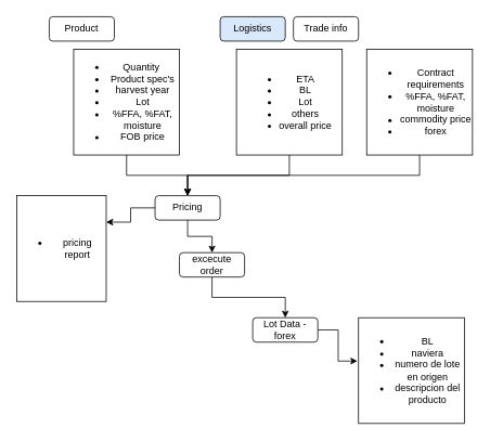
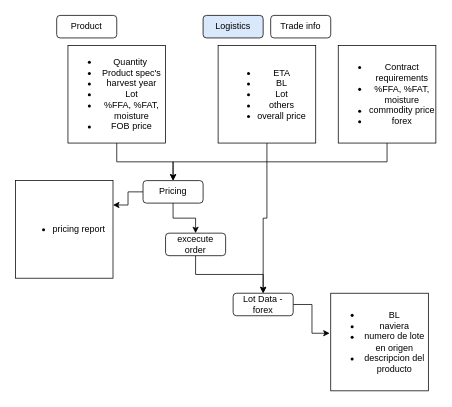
  <mxCell id="0" />
  <mxCell id="1" parent="0" />
  <mxCell id="2" value="Logistics" style="rounded=1;whiteSpace=wrap;html=1;fillColor=#dae8fc;" vertex="1" parent="1"><mxGeometry x="270" y="20" width="80" height="30" as="geometry" /></mxCell>
  <mxCell id="3" value="&lt;ul&gt;&lt;li&gt;BL&lt;/li&gt;&lt;li&gt;naviera&lt;/li&gt;&lt;li&gt;numero de lote en origen&lt;/li&gt;&lt;li&gt;descripcion del producto&lt;/li&gt;&lt;/ul&gt;" style="whiteSpace=wrap;html=1;aspect=fixed;" vertex="1" parent="1"><mxGeometry x="440" y="390" width="130" height="130" as="geometry" /></mxCell>
- <mxCell id="4" style="edgeStyle=orthogonalEdgeStyle;rounded=0;orthogonalLoop=1;jettySize=auto;html=1;exitX=0.5;exitY=1;exitDx=0;exitDy=0;entryX=0.5;entryY=0;entryDx=0;entryDy=0;" edge="1" parent="1" source="5" target="11"><mxGeometry relative="1" as="geometry" /></mxCell>
+ <mxCell id="4" style="edgeStyle=orthogonalEdgeStyle;rounded=0;orthogonalLoop=1;jettySize=auto;html=1;exitX=0.5;exitY=1;exitDx=0;exitDy=0;" edge="1" parent="1" source="5" target="13"><mxGeometry relative="1" as="geometry" /></mxCell>
  <mxCell id="5" value="&lt;ul&gt;&lt;li&gt;ETA&lt;/li&gt;&lt;li&gt;BL&lt;/li&gt;&lt;li&gt;Lot&lt;/li&gt;&lt;li&gt;others&lt;/li&gt;&lt;li&gt;overall price&lt;/li&gt;&lt;/ul&gt;" style="whiteSpace=wrap;html=1;aspect=fixed;" vertex="1" parent="1"><mxGeometry x="290" y="60" width="130" height="130" as="geometry" /></mxCell>
  <mxCell id="6" value="Trade info" style="rounded=1;whiteSpace=wrap;html=1;" vertex="1" parent="1"><mxGeometry x="360" y="20" width="80" height="30" as="geometry" /></mxCell>
  <mxCell id="7" style="edgeStyle=orthogonalEdgeStyle;rounded=0;orthogonalLoop=1;jettySize=auto;html=1;exitX=0.5;exitY=1;exitDx=0;exitDy=0;entryX=0.5;entryY=0;entryDx=0;entryDy=0;" edge="1" parent="1" source="8" target="11"><mxGeometry relative="1" as="geometry" /></mxCell>
  <mxCell id="8" value="&lt;ul&gt;&lt;li&gt;Contract requirements&lt;/li&gt;&lt;li style=&quot;border-color: var(--border-color);&quot;&gt;%FFA, %FAT, moisture&lt;/li&gt;&lt;li&gt;commodity price&lt;/li&gt;&lt;li&gt;forex&lt;/li&gt;&lt;/ul&gt;" style="whiteSpace=wrap;html=1;aspect=fixed;" vertex="1" parent="1"><mxGeometry x="450" y="60" width="130" height="130" as="geometry" /></mxCell>
  <mxCell id="9" style="edgeStyle=orthogonalEdgeStyle;rounded=0;orthogonalLoop=1;jettySize=auto;html=1;exitX=0;exitY=0.5;exitDx=0;exitDy=0;entryX=1;entryY=0.25;entryDx=0;entryDy=0;" edge="1" parent="1" source="11" target="17"><mxGeometry relative="1" as="geometry" /></mxCell>
  <mxCell id="10" style="edgeStyle=orthogonalEdgeStyle;rounded=0;orthogonalLoop=1;jettySize=auto;html=1;exitX=0.5;exitY=1;exitDx=0;exitDy=0;entryX=0.5;entryY=0;entryDx=0;entryDy=0;" edge="1" parent="1" source="11" target="19"><mxGeometry relative="1" as="geometry" /></mxCell>
  <mxCell id="11" value="Pricing" style="rounded=1;whiteSpace=wrap;html=1;" vertex="1" parent="1"><mxGeometry x="190" y="240" width="80" height="30" as="geometry" /></mxCell>
  <mxCell id="12" style="edgeStyle=orthogonalEdgeStyle;rounded=0;orthogonalLoop=1;jettySize=auto;html=1;exitX=1;exitY=0.5;exitDx=0;exitDy=0;entryX=-0.011;entryY=0.41;entryDx=0;entryDy=0;entryPerimeter=0;" edge="1" parent="1" source="13" target="3"><mxGeometry relative="1" as="geometry" /></mxCell>
  <mxCell id="13" value="Lot Data - forex" style="rounded=1;whiteSpace=wrap;html=1;" vertex="1" parent="1"><mxGeometry x="310" y="390" width="80" height="30" as="geometry" /></mxCell>
- <mxCell id="14" value="Product" style="rounded=1;whiteSpace=wrap;html=1;" vertex="1" parent="1"><mxGeometry x="60" y="20" width="80" height="30" as="geometry" /></mxCell>
+ <mxCell id="14" value="Product" style="rounded=1;whiteSpace=wrap;html=1;" vertex="1" parent="1"><mxGeometry x="75" y="20" width="80" height="30" as="geometry" /></mxCell>
  <mxCell id="15" style="edgeStyle=orthogonalEdgeStyle;rounded=0;orthogonalLoop=1;jettySize=auto;html=1;exitX=0.5;exitY=1;exitDx=0;exitDy=0;entryX=0.5;entryY=0;entryDx=0;entryDy=0;" edge="1" parent="1" source="16" target="11"><mxGeometry relative="1" as="geometry" /></mxCell>
  <mxCell id="16" value="&lt;ul&gt;&lt;li&gt;Quantity&amp;nbsp;&lt;/li&gt;&lt;li&gt;Product spec's&lt;/li&gt;&lt;li&gt;harvest year&lt;/li&gt;&lt;li&gt;Lot&lt;/li&gt;&lt;li style=&quot;border-color: var(--border-color);&quot;&gt;%FFA, %FAT, moisture&lt;/li&gt;&lt;li&gt;FOB price&lt;/li&gt;&lt;/ul&gt;" style="whiteSpace=wrap;html=1;aspect=fixed;" vertex="1" parent="1"><mxGeometry x="90" y="60" width="130" height="130" as="geometry" /></mxCell>
- <mxCell id="17" value="&lt;ul&gt;&lt;li&gt;pricing report&lt;/li&gt;&lt;/ul&gt;" style="whiteSpace=wrap;html=1;aspect=fixed;" vertex="1" parent="1"><mxGeometry x="20" y="240" width="110" height="130" as="geometry" /></mxCell>
+ <mxCell id="17" value="&lt;ul&gt;&lt;li&gt;pricing report&lt;/li&gt;&lt;/ul&gt;" style="whiteSpace=wrap;html=1;aspect=fixed;" vertex="1" parent="1"><mxGeometry x="20" y="240" width="130" height="130" as="geometry" /></mxCell>
  <mxCell id="18" style="edgeStyle=orthogonalEdgeStyle;rounded=0;orthogonalLoop=1;jettySize=auto;html=1;exitX=0.5;exitY=1;exitDx=0;exitDy=0;entryX=0.5;entryY=0;entryDx=0;entryDy=0;" edge="1" parent="1" source="19" target="13"><mxGeometry relative="1" as="geometry" /></mxCell>
  <mxCell id="19" value="excecute order" style="rounded=1;whiteSpace=wrap;html=1;" vertex="1" parent="1"><mxGeometry x="220" y="310" width="80" height="30" as="geometry" /></mxCell>
